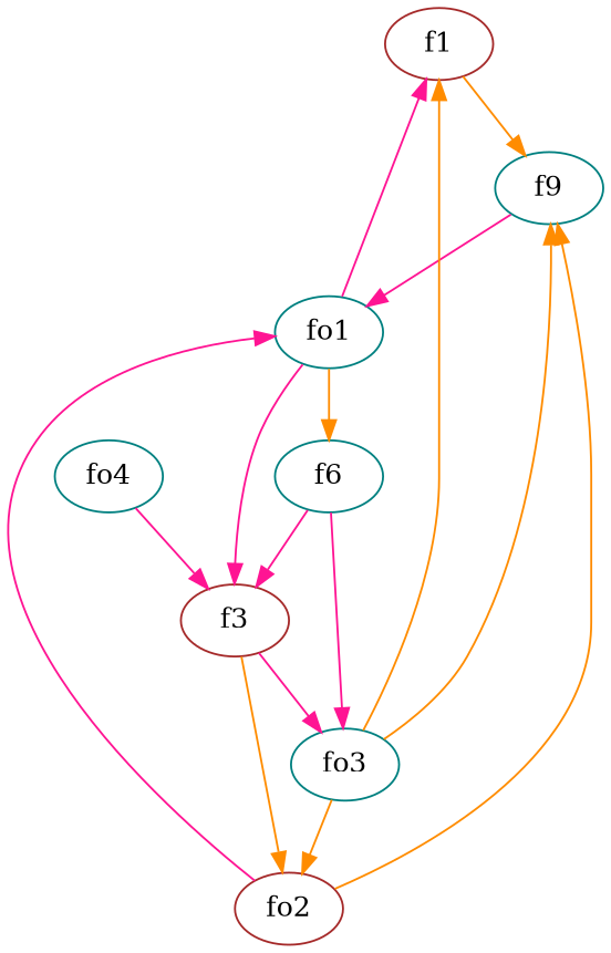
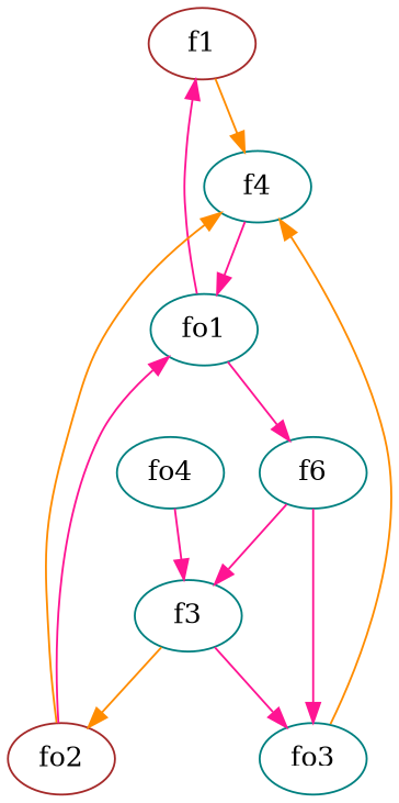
  strict digraph {
    node [color=teal]
    edge [color=deeppink weight=2]
    f1 [color=brown]
-   f4 [label=f9]
+   f4
    fo1
    n4 [label=f6]
-   f3 [color=brown]
+   f3
    fo3
    fo2 [color=brown]
    fo4
    f1 -> f4 [color=darkorange]
    f4 -> fo1
    fo1 -> f1
-   fo1 -> n4 [color=darkorange]
-   fo1 -> f3
+   fo1 -> n4
    n4 -> f3
    n4 -> fo3
    f3 -> fo3
    f3 -> fo2 [color=darkorange]
-   fo3 -> f1 [color=darkorange]
    fo3 -> f4 [color=darkorange]
-   fo3 -> fo2 [color=darkorange]
    fo2 -> f4 [color=darkorange]
    fo2 -> fo1
    fo4 -> f3
  }
